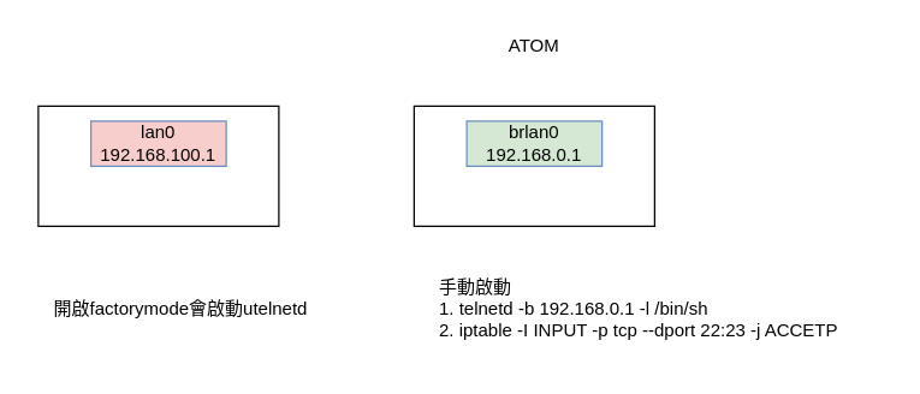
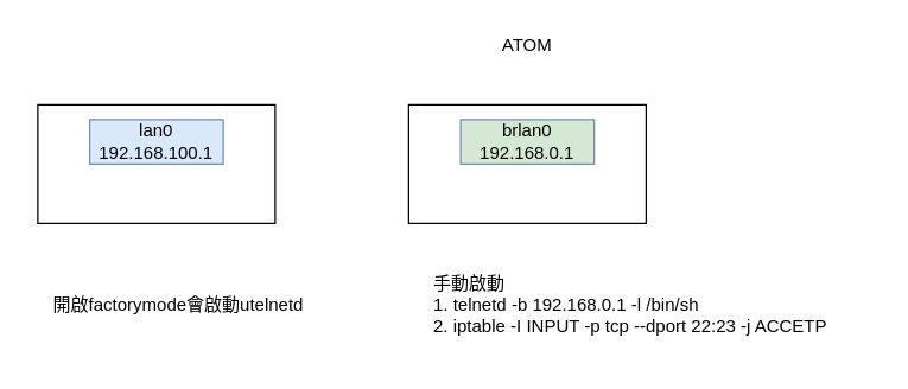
  <mxCell id="0" />
  <mxCell id="1" parent="0" />
  <mxCell id="2" value="" style="rounded=0;whiteSpace=wrap;html=1;" vertex="1" parent="1"><mxGeometry x="25" y="70" width="160" height="80" as="geometry" /></mxCell>
  <mxCell id="3" value="ATOM" style="text;html=1;strokeColor=none;fillColor=none;align=center;verticalAlign=middle;whiteSpace=wrap;rounded=0;" vertex="1" parent="1"><mxGeometry x="335" y="20" width="40" height="20" as="geometry" /></mxCell>
  <mxCell id="4" value="" style="rounded=0;whiteSpace=wrap;html=1;" vertex="1" parent="1"><mxGeometry x="275" y="70" width="160" height="80" as="geometry" /></mxCell>
- <mxCell id="5" value="lan0&lt;br&gt;192.168.100.1" style="rounded=0;whiteSpace=wrap;html=1;fillColor=#f8cecc;strokeColor=#6c8ebf;" vertex="1" parent="1"><mxGeometry x="60" y="80" width="90" height="30" as="geometry" /></mxCell>
+ <mxCell id="5" value="lan0&lt;br&gt;192.168.100.1" style="rounded=0;whiteSpace=wrap;html=1;fillColor=#dae8fc;strokeColor=#6c8ebf;" vertex="1" parent="1"><mxGeometry x="60" y="80" width="90" height="30" as="geometry" /></mxCell>
  <mxCell id="6" value="brlan0&lt;br&gt;192.168.0.1" style="rounded=0;whiteSpace=wrap;html=1;fillColor=#d5e8d4;strokeColor=#6c8ebf;" vertex="1" parent="1"><mxGeometry x="310" y="80" width="90" height="30" as="geometry" /></mxCell>
  <mxCell id="7" value="開啟factorymode會啟動utelnetd" style="text;html=1;strokeColor=none;fillColor=none;align=center;verticalAlign=middle;whiteSpace=wrap;rounded=0;" vertex="1" parent="1"><mxGeometry x="20" y="170" width="200" height="70" as="geometry" /></mxCell>
  <mxCell id="8" value="手動啟動&lt;br&gt;1. telnetd -b 192.168.0.1 -l /bin/sh&lt;br&gt;2. iptable -I INPUT -p tcp --dport 22:23 -j ACCETP" style="text;html=1;strokeColor=none;fillColor=none;align=left;verticalAlign=middle;whiteSpace=wrap;rounded=0;" vertex="1" parent="1"><mxGeometry x="290" y="170" width="300" height="70" as="geometry" /></mxCell>
